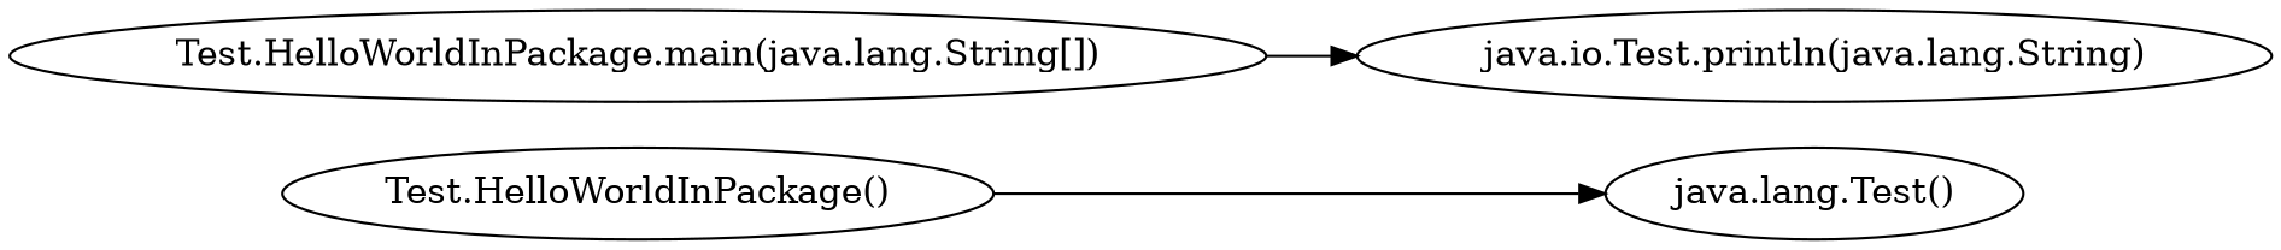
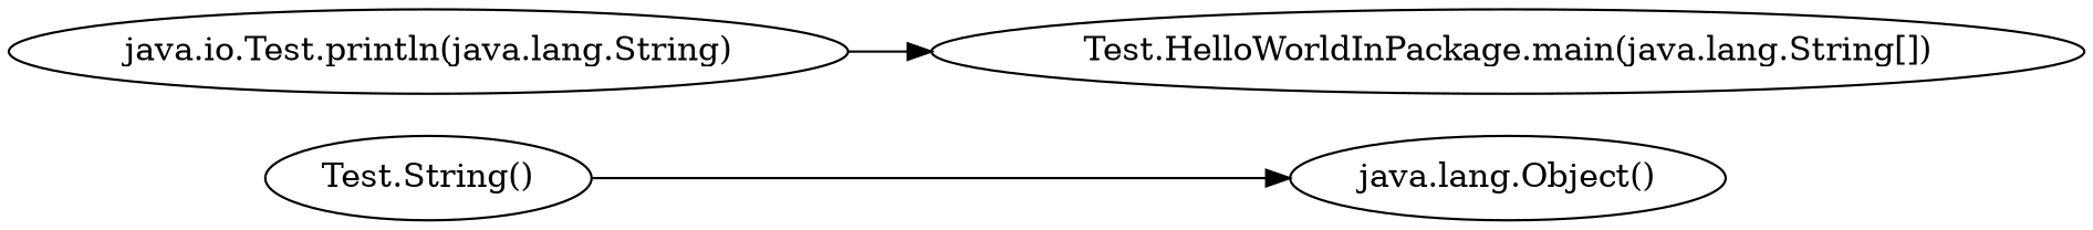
  digraph {
    rankdir=LR
-   n1 [label="Test.HelloWorldInPackage()"]
-   n2 [label="java.lang.Test()"]
+   n1 [label="Test.String()"]
+   n2 [label="java.lang.Object()"]
    n3 [label="Test.HelloWorldInPackage.main(java.lang.String[])"]
    n4 [label="java.io.Test.println(java.lang.String)"]
    n1 -> n2
-   n3 -> n4
+   n4 -> n3
  }
